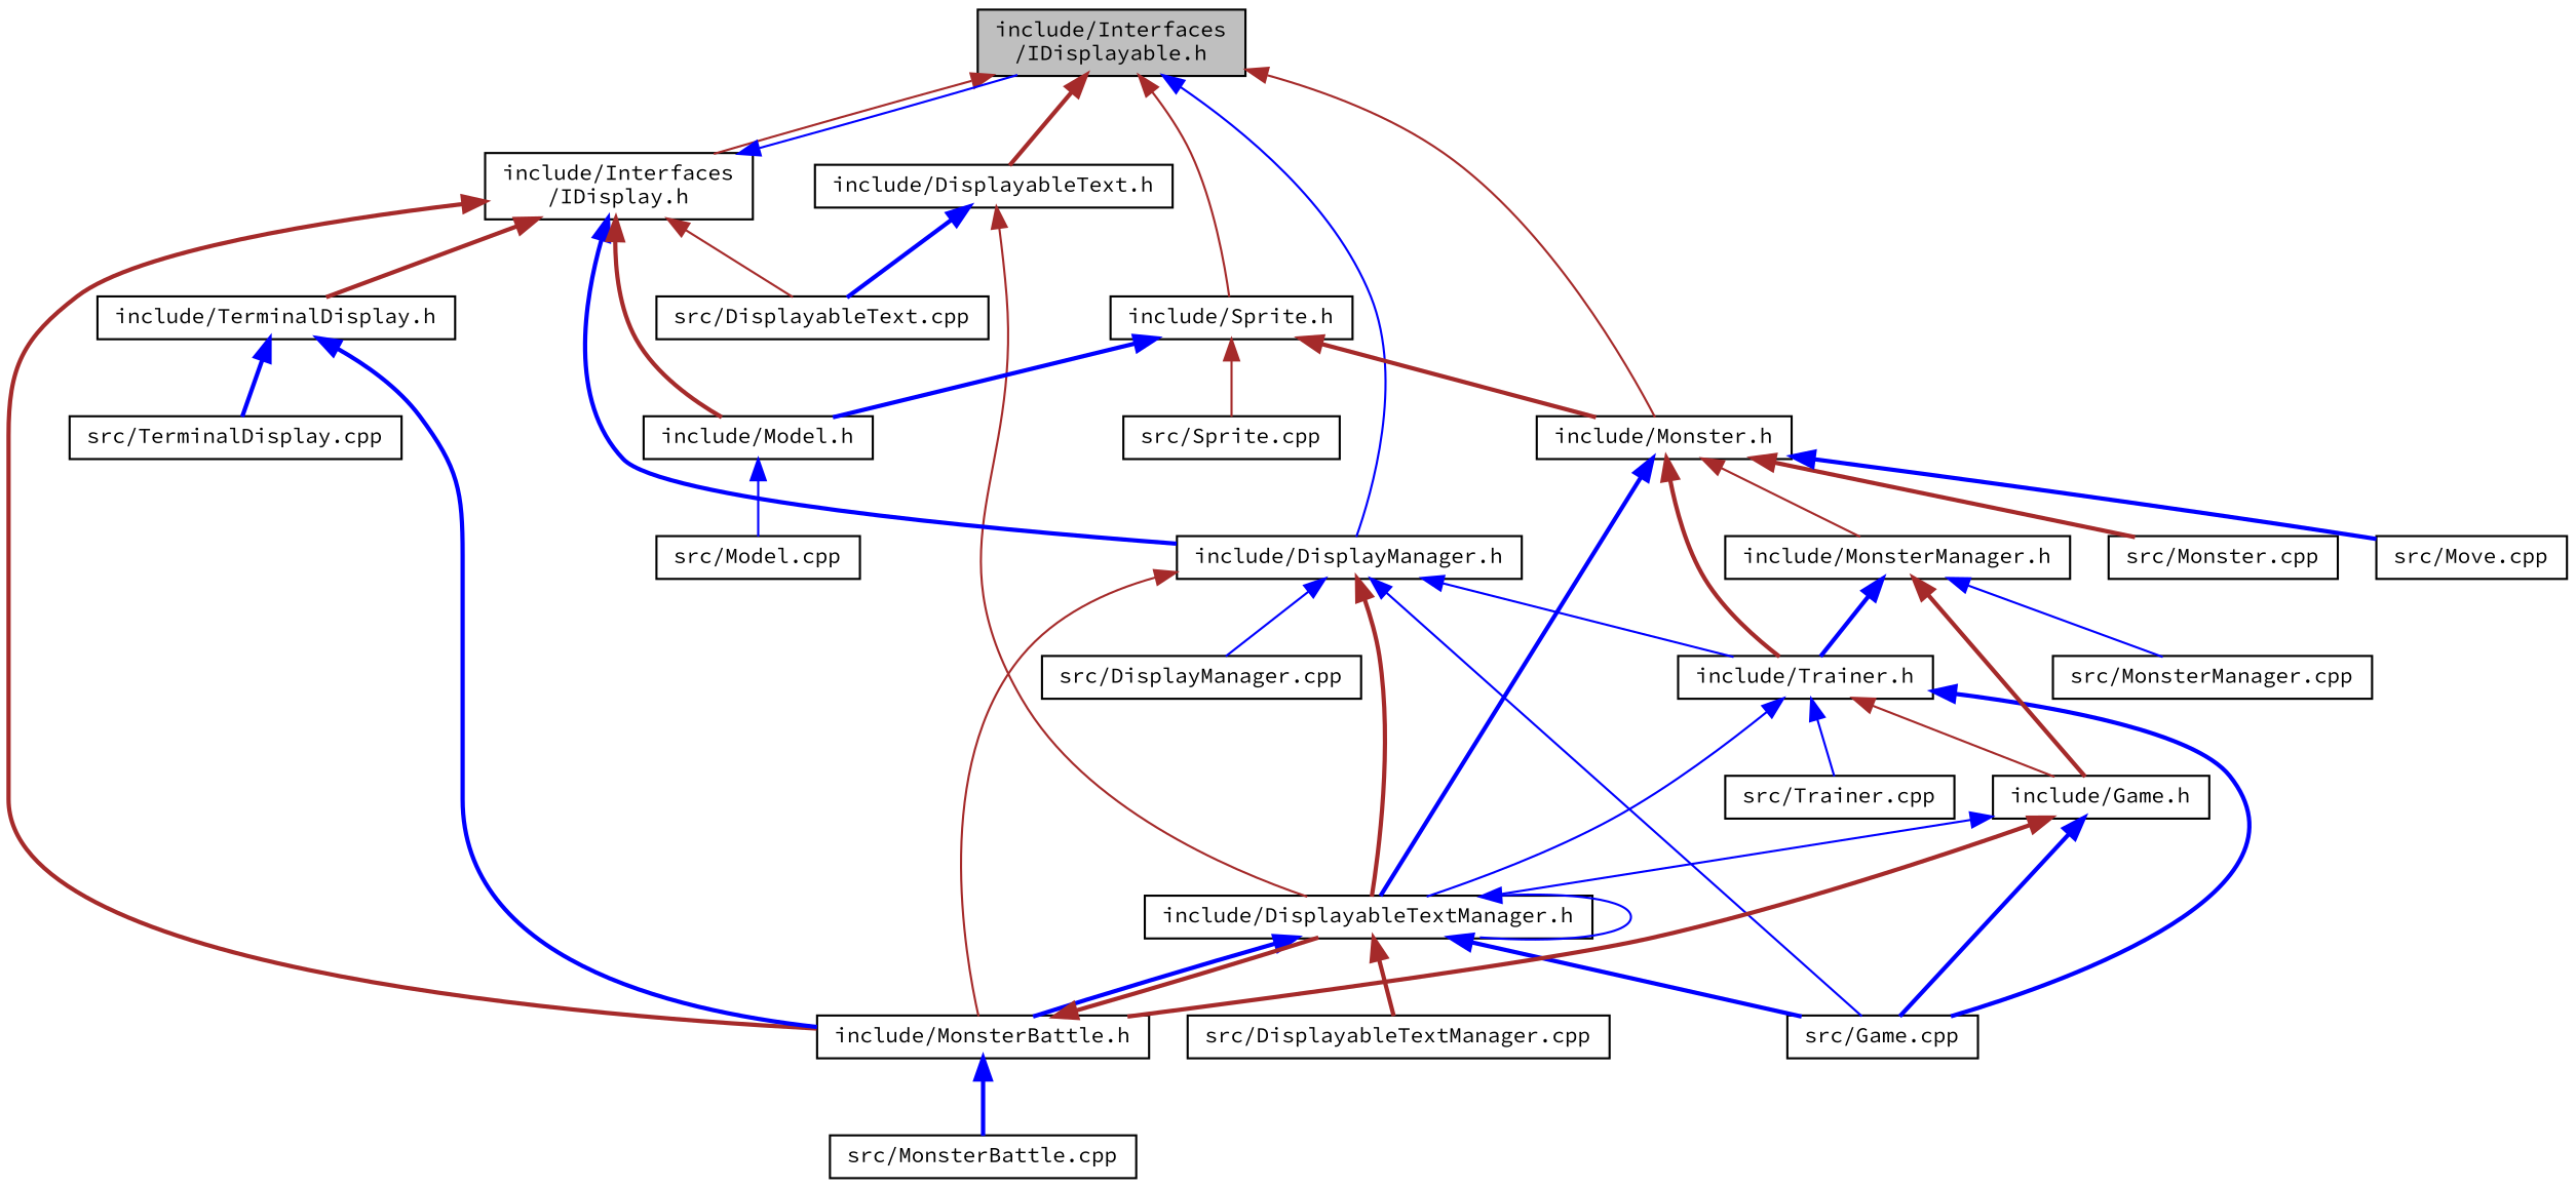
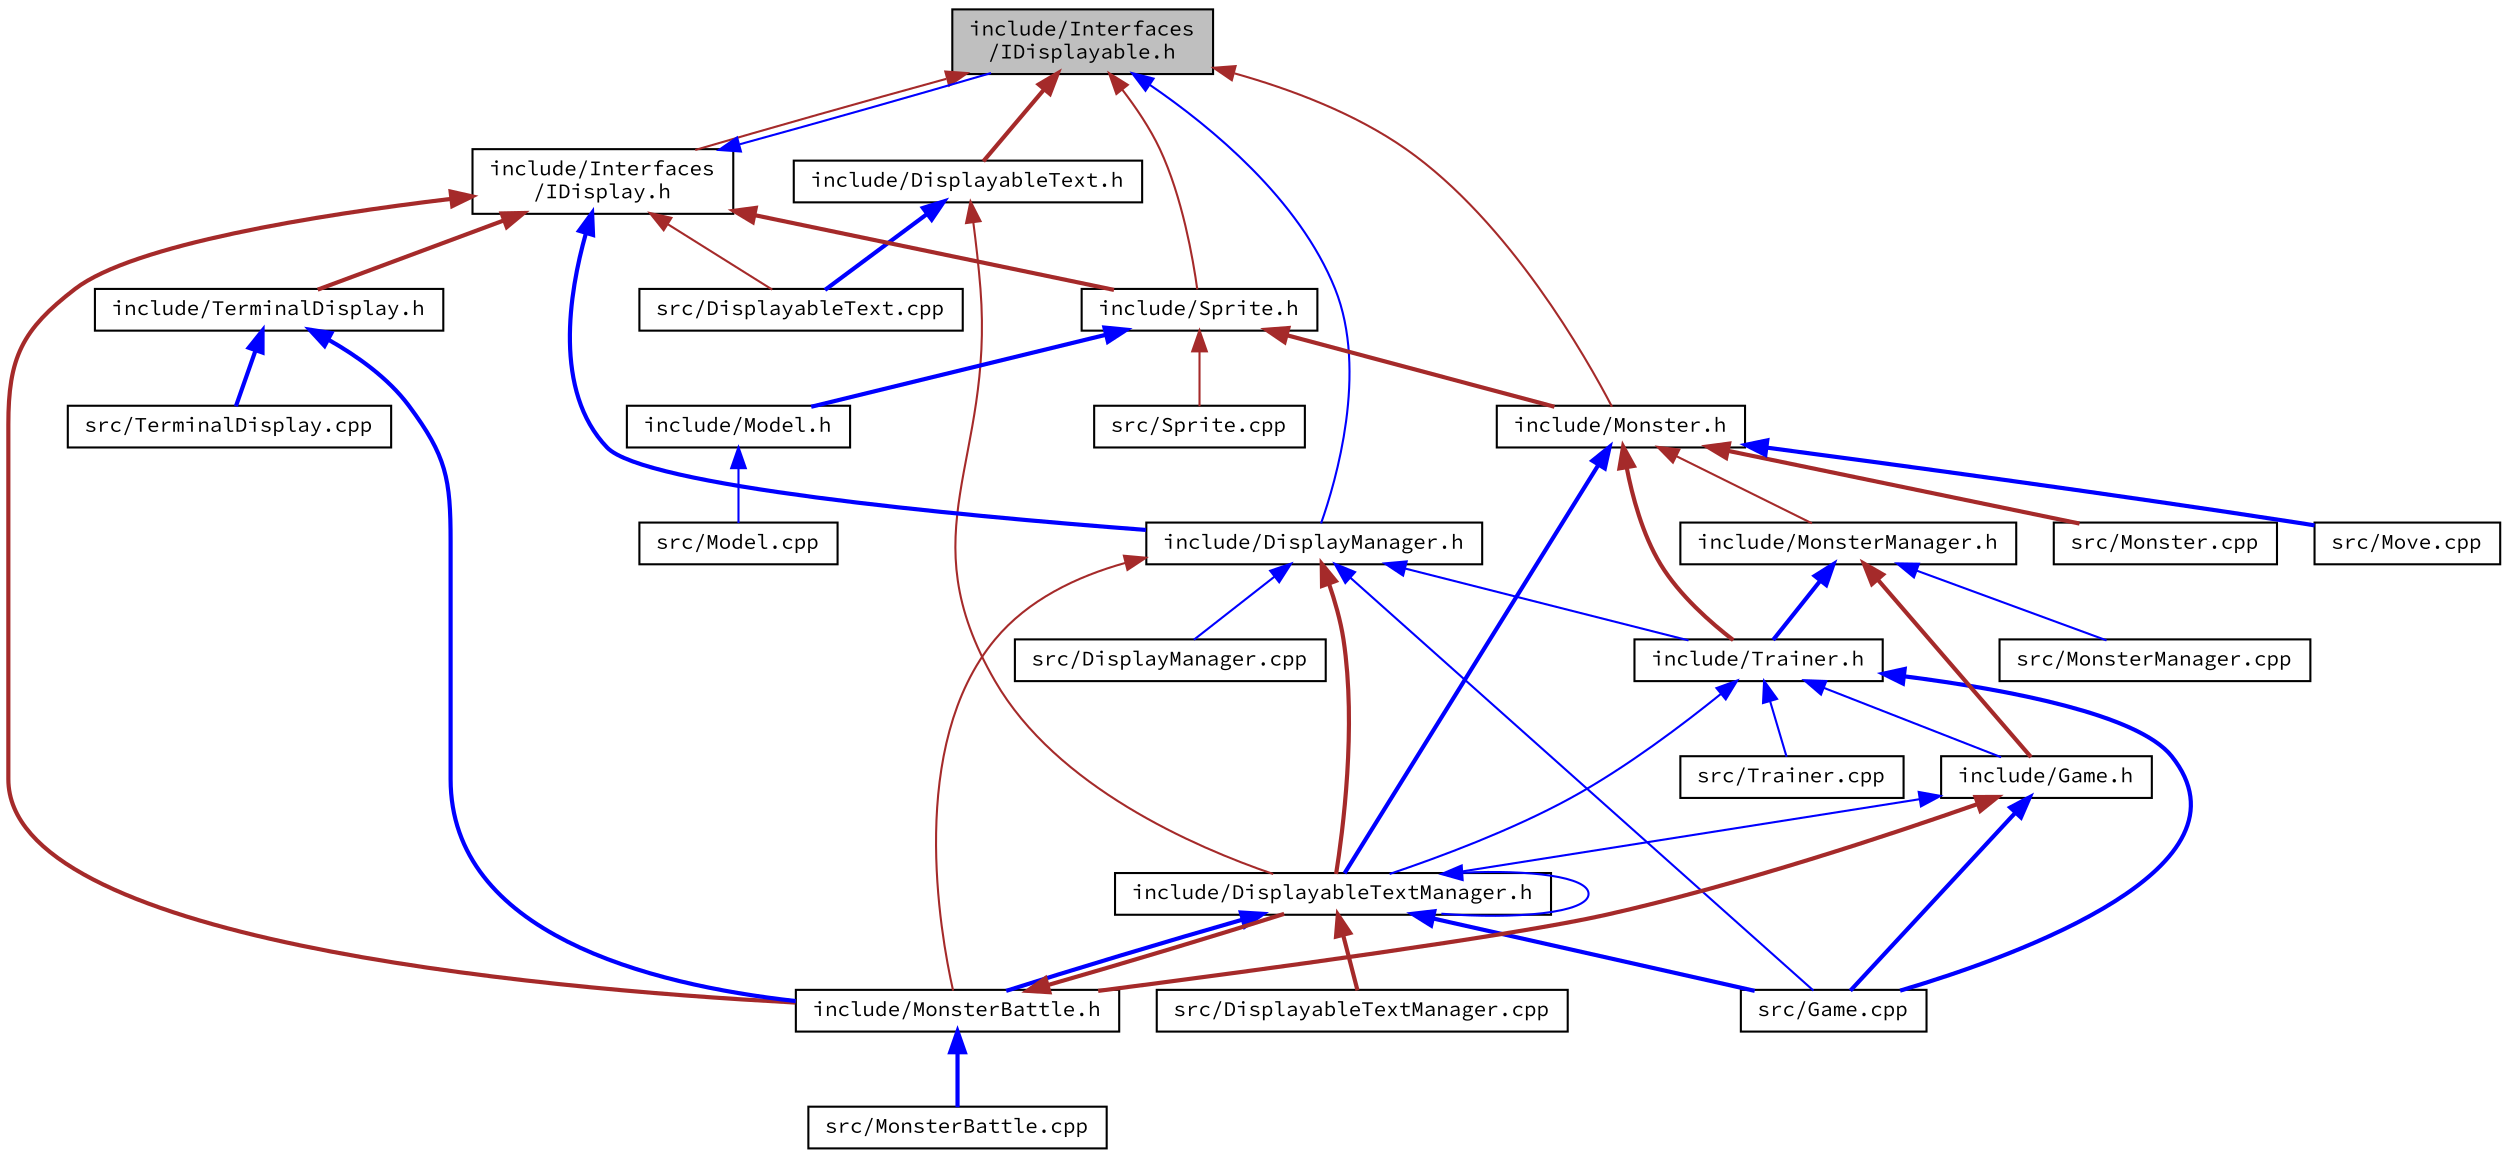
  digraph {
    fontname="Source Code Pro"
    node [color=black fillcolor=white fontname="Source Code Pro" fontsize=10 shape=record style=filled]
    edge [color=blue dir=back fontname="Source Code Pro" fontsize=10 labelfontname=Helvetica labelfontsize=10 style=bold]
    n1 [fillcolor=grey75 fontcolor=black height=0.2 label="include/Interfaces\l/IDisplayable.h" width=0.4]
    n2 [height=0.2 label="include/DisplayableText.h" width=0.4]
    n3 [height=0.2 label="include/DisplayManager.h" width=0.4]
    n4 [height=0.2 label="include/Monster.h" width=0.4]
    n5 [height=0.2 label="include/Sprite.h" width=0.4]
    n6 [height=0.2 label="include/Interfaces\l/IDisplay.h" width=0.4]
    n7 [height=0.2 label="include/DisplayableTextManager.h" width=0.4]
    n8 [height=0.2 label="src/DisplayableText.cpp" width=0.4]
    n9 [height=0.2 label="include/MonsterBattle.h" width=0.4]
    n10 [height=0.2 label="src/Game.cpp" width=0.4]
    n11 [height=0.2 label="include/Trainer.h" width=0.4]
    n12 [height=0.2 label="src/DisplayManager.cpp" width=0.4]
    n13 [height=0.2 label="include/MonsterManager.h" width=0.4]
    n14 [height=0.2 label="src/Monster.cpp" width=0.4]
    n15 [height=0.2 label="src/Move.cpp" width=0.4]
    n16 [height=0.2 label="include/Model.h" width=0.4]
    n17 [height=0.2 label="src/Sprite.cpp" width=0.4]
    n18 [height=0.2 label="include/TerminalDisplay.h" width=0.4]
    n19 [height=0.2 label="src/DisplayableTextManager.cpp" width=0.4]
    n20 [height=0.2 label="src/MonsterBattle.cpp" width=0.4]
    n21 [height=0.2 label="include/Game.h" width=0.4]
    n22 [height=0.2 label="src/Trainer.cpp" width=0.4]
    n23 [height=0.2 label="src/MonsterManager.cpp" width=0.4]
    n24 [height=0.2 label="src/Model.cpp" width=0.4]
    n25 [height=0.2 label="src/TerminalDisplay.cpp" width=0.4]
    n1 -> n2 [color=brown]
    n1 -> n3 [style=solid]
    n1 -> n4 [color=brown style=solid]
    n1 -> n5 [color=brown style=solid]
    n1 -> n6 [color=brown style=solid]
    n2 -> n7 [color=brown style=solid]
    n2 -> n8
    n3 -> n7 [color=brown]
    n3 -> n9 [color=brown style=solid]
    n3 -> n10 [style=solid]
    n3 -> n11 [style=solid]
    n3 -> n12 [style=solid]
    n4 -> n7
    n4 -> n11 [color=brown]
    n4 -> n13 [color=brown style=solid]
    n4 -> n14 [color=brown]
    n4 -> n15
    n5 -> n4 [color=brown]
    n5 -> n16
    n5 -> n17 [color=brown style=solid]
    n6 -> n1 [style=solid]
    n6 -> n3
-   n6 -> n16 [color=brown]
+   n6 -> n5 [color=brown]
    n6 -> n8 [color=brown style=solid]
    n6 -> n9 [color=brown]
    n6 -> n18 [color=brown]
    n7 -> n7 [style=solid]
    n7 -> n9
    n7 -> n10
    n7 -> n19 [color=brown]
    n9 -> n7 [color=brown]
    n9 -> n20
    n11 -> n7 [style=solid]
    n11 -> n10
-   n11 -> n21 [color=brown style=solid]
+   n11 -> n21 [style=solid]
    n11 -> n22 [style=solid]
    n13 -> n11
    n13 -> n21 [color=brown]
    n13 -> n23 [style=solid]
    n16 -> n24 [style=solid]
    n18 -> n9
    n18 -> n25
    n21 -> n7 [style=solid]
    n21 -> n9 [color=brown]
    n21 -> n10
  }
